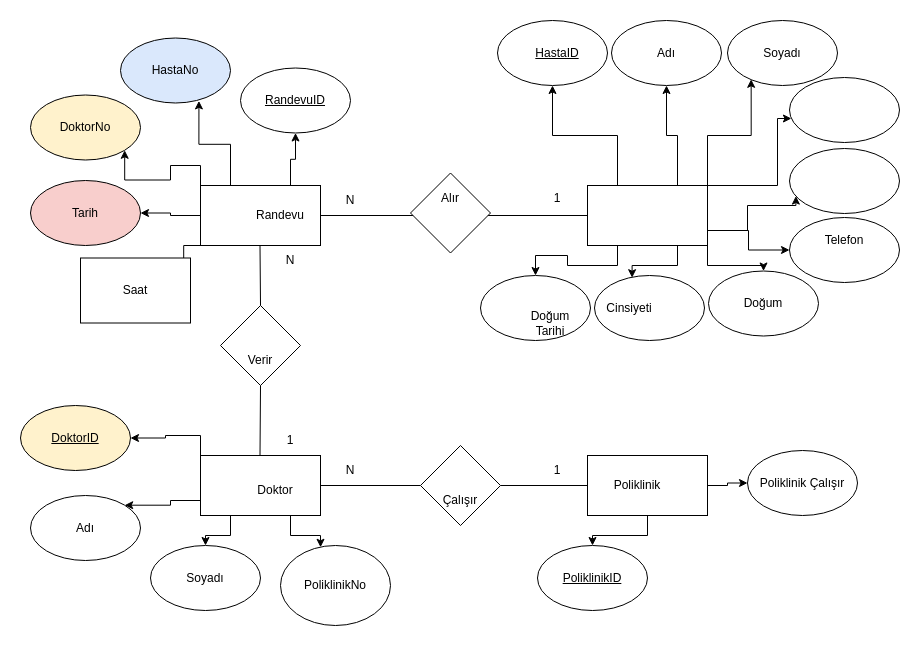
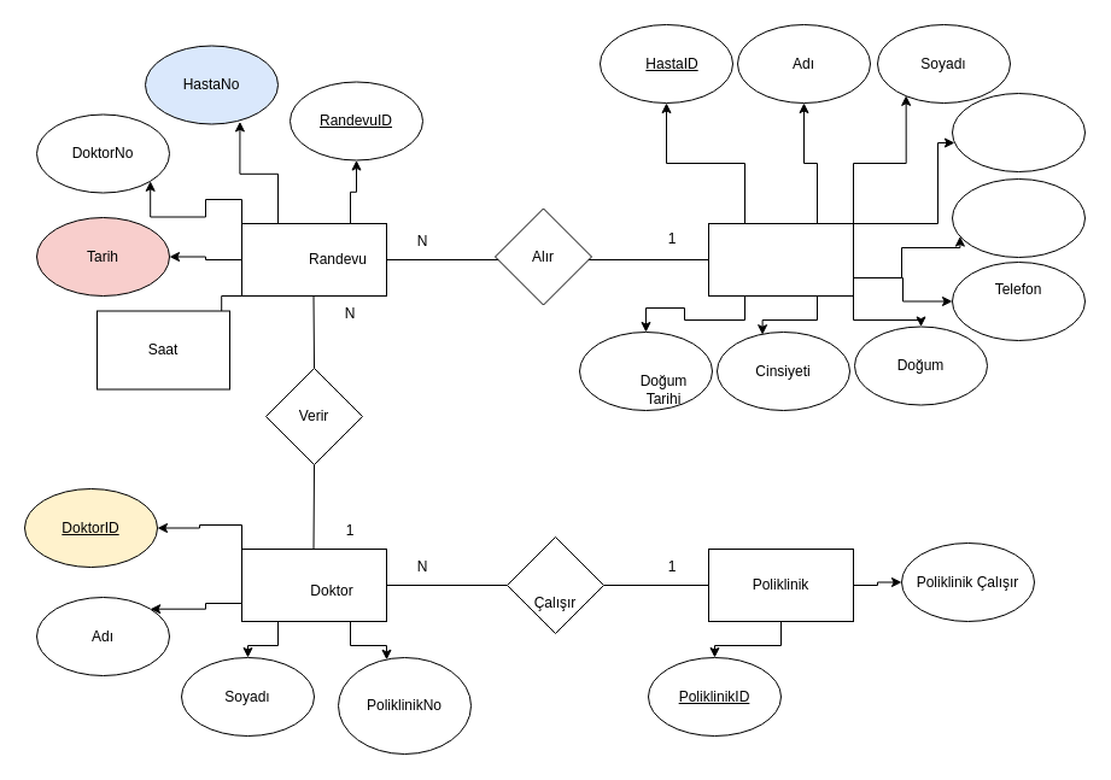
  <mxCell id="0" />
  <mxCell id="1" parent="0" />
  <mxCell id="2" style="edgeStyle=orthogonalEdgeStyle;rounded=0;orthogonalLoop=1;jettySize=auto;html=1;exitX=0.75;exitY=0;exitDx=0;exitDy=0;" edge="1" parent="1" source="7" target="62"><mxGeometry relative="1" as="geometry" /></mxCell>
  <mxCell id="3" style="edgeStyle=orthogonalEdgeStyle;rounded=0;orthogonalLoop=1;jettySize=auto;html=1;exitX=0.25;exitY=0;exitDx=0;exitDy=0;entryX=0.713;entryY=0.968;entryDx=0;entryDy=0;entryPerimeter=0;" edge="1" parent="1" source="7" target="63"><mxGeometry relative="1" as="geometry" /></mxCell>
  <mxCell id="4" style="edgeStyle=orthogonalEdgeStyle;rounded=0;orthogonalLoop=1;jettySize=auto;html=1;exitX=0;exitY=0;exitDx=0;exitDy=0;entryX=1;entryY=1;entryDx=0;entryDy=0;" edge="1" parent="1" source="7" target="64"><mxGeometry relative="1" as="geometry" /></mxCell>
  <mxCell id="5" style="edgeStyle=orthogonalEdgeStyle;rounded=0;orthogonalLoop=1;jettySize=auto;html=1;exitX=0;exitY=0.5;exitDx=0;exitDy=0;entryX=1;entryY=0.5;entryDx=0;entryDy=0;" edge="1" parent="1" source="7" target="65"><mxGeometry relative="1" as="geometry" /></mxCell>
  <mxCell id="6" style="edgeStyle=orthogonalEdgeStyle;rounded=0;orthogonalLoop=1;jettySize=auto;html=1;exitX=0;exitY=1;exitDx=0;exitDy=0;entryX=0.938;entryY=0.18;entryDx=0;entryDy=0;entryPerimeter=0;" edge="1" parent="1" source="7" target="66"><mxGeometry relative="1" as="geometry" /></mxCell>
  <mxCell id="7" value="" style="rounded=0;whiteSpace=wrap;html=1;" vertex="1" parent="1"><mxGeometry x="200" y="185" width="120" height="60" as="geometry" /></mxCell>
  <mxCell id="8" style="edgeStyle=orthogonalEdgeStyle;rounded=0;orthogonalLoop=1;jettySize=auto;html=1;exitX=0.25;exitY=0;exitDx=0;exitDy=0;entryX=0.5;entryY=1;entryDx=0;entryDy=0;" edge="1" parent="1" source="17" target="48"><mxGeometry relative="1" as="geometry" /></mxCell>
  <mxCell id="9" style="edgeStyle=orthogonalEdgeStyle;rounded=0;orthogonalLoop=1;jettySize=auto;html=1;exitX=0.75;exitY=0;exitDx=0;exitDy=0;entryX=0.5;entryY=1;entryDx=0;entryDy=0;" edge="1" parent="1" source="17" target="46"><mxGeometry relative="1" as="geometry" /></mxCell>
  <mxCell id="10" style="edgeStyle=orthogonalEdgeStyle;rounded=0;orthogonalLoop=1;jettySize=auto;html=1;exitX=1;exitY=0.25;exitDx=0;exitDy=0;" edge="1" parent="1" source="17" target="42"><mxGeometry relative="1" as="geometry"><Array as="points"><mxPoint x="707" y="185" /><mxPoint x="777" y="185" /><mxPoint x="777" y="118" /></Array></mxGeometry></mxCell>
  <mxCell id="11" style="edgeStyle=orthogonalEdgeStyle;rounded=0;orthogonalLoop=1;jettySize=auto;html=1;exitX=1;exitY=0.75;exitDx=0;exitDy=0;entryX=0.058;entryY=0.732;entryDx=0;entryDy=0;entryPerimeter=0;" edge="1" parent="1" source="17" target="49"><mxGeometry relative="1" as="geometry"><Array as="points"><mxPoint x="747" y="230" /><mxPoint x="747" y="205" /><mxPoint x="795" y="205" /></Array></mxGeometry></mxCell>
  <mxCell id="12" style="edgeStyle=orthogonalEdgeStyle;rounded=0;orthogonalLoop=1;jettySize=auto;html=1;exitX=0.75;exitY=1;exitDx=0;exitDy=0;entryX=0.342;entryY=0.034;entryDx=0;entryDy=0;entryPerimeter=0;" edge="1" parent="1" source="17" target="44"><mxGeometry relative="1" as="geometry" /></mxCell>
  <mxCell id="13" style="edgeStyle=orthogonalEdgeStyle;rounded=0;orthogonalLoop=1;jettySize=auto;html=1;exitX=0.25;exitY=1;exitDx=0;exitDy=0;" edge="1" parent="1" source="17" target="47"><mxGeometry relative="1" as="geometry" /></mxCell>
  <mxCell id="14" style="edgeStyle=orthogonalEdgeStyle;rounded=0;orthogonalLoop=1;jettySize=auto;html=1;exitX=1;exitY=0;exitDx=0;exitDy=0;entryX=0.215;entryY=0.905;entryDx=0;entryDy=0;entryPerimeter=0;" edge="1" parent="1" source="17" target="45"><mxGeometry relative="1" as="geometry" /></mxCell>
  <mxCell id="15" style="edgeStyle=orthogonalEdgeStyle;rounded=0;orthogonalLoop=1;jettySize=auto;html=1;exitX=1;exitY=1;exitDx=0;exitDy=0;entryX=0.5;entryY=0;entryDx=0;entryDy=0;" edge="1" parent="1" source="17" target="56"><mxGeometry relative="1" as="geometry"><Array as="points"><mxPoint x="707" y="265" /><mxPoint x="763" y="265" /></Array></mxGeometry></mxCell>
  <mxCell id="16" style="edgeStyle=orthogonalEdgeStyle;rounded=0;orthogonalLoop=1;jettySize=auto;html=1;exitX=1;exitY=0.75;exitDx=0;exitDy=0;" edge="1" parent="1" source="17" target="43"><mxGeometry relative="1" as="geometry" /></mxCell>
  <mxCell id="17" value="" style="rounded=0;whiteSpace=wrap;html=1;" vertex="1" parent="1"><mxGeometry x="587" y="185" width="120" height="60" as="geometry" /></mxCell>
  <mxCell id="18" style="edgeStyle=orthogonalEdgeStyle;rounded=0;orthogonalLoop=1;jettySize=auto;html=1;exitX=0;exitY=0;exitDx=0;exitDy=0;" edge="1" parent="1" source="22" target="61"><mxGeometry relative="1" as="geometry" /></mxCell>
  <mxCell id="19" style="edgeStyle=orthogonalEdgeStyle;rounded=0;orthogonalLoop=1;jettySize=auto;html=1;exitX=0;exitY=0.75;exitDx=0;exitDy=0;entryX=1;entryY=0;entryDx=0;entryDy=0;" edge="1" parent="1" source="22" target="60"><mxGeometry relative="1" as="geometry" /></mxCell>
  <mxCell id="20" style="edgeStyle=orthogonalEdgeStyle;rounded=0;orthogonalLoop=1;jettySize=auto;html=1;exitX=0.25;exitY=1;exitDx=0;exitDy=0;" edge="1" parent="1" source="22" target="59"><mxGeometry relative="1" as="geometry" /></mxCell>
  <mxCell id="21" style="edgeStyle=orthogonalEdgeStyle;rounded=0;orthogonalLoop=1;jettySize=auto;html=1;exitX=0.75;exitY=1;exitDx=0;exitDy=0;entryX=0.364;entryY=0.022;entryDx=0;entryDy=0;entryPerimeter=0;" edge="1" parent="1" source="22" target="58"><mxGeometry relative="1" as="geometry" /></mxCell>
  <mxCell id="22" value="" style="rounded=0;whiteSpace=wrap;html=1;" vertex="1" parent="1"><mxGeometry x="200" y="455" width="120" height="60" as="geometry" /></mxCell>
  <mxCell id="23" style="edgeStyle=orthogonalEdgeStyle;rounded=0;orthogonalLoop=1;jettySize=auto;html=1;exitX=0.5;exitY=1;exitDx=0;exitDy=0;entryX=0.5;entryY=0;entryDx=0;entryDy=0;" edge="1" parent="1" source="25" target="41"><mxGeometry relative="1" as="geometry" /></mxCell>
  <mxCell id="24" style="edgeStyle=orthogonalEdgeStyle;rounded=0;orthogonalLoop=1;jettySize=auto;html=1;exitX=1;exitY=0.5;exitDx=0;exitDy=0;entryX=0;entryY=0.5;entryDx=0;entryDy=0;" edge="1" parent="1" source="25" target="40"><mxGeometry relative="1" as="geometry" /></mxCell>
  <mxCell id="25" value="" style="rounded=0;whiteSpace=wrap;html=1;" vertex="1" parent="1"><mxGeometry x="587" y="455" width="120" height="60" as="geometry" /></mxCell>
  <mxCell id="26" value="" style="rhombus;whiteSpace=wrap;html=1;rounded=0;" vertex="1" parent="1"><mxGeometry x="220" y="305" width="80" height="80" as="geometry" /></mxCell>
  <mxCell id="27" value="" style="endArrow=none;html=1;rounded=0;entryX=1;entryY=0.5;entryDx=0;entryDy=0;exitX=0;exitY=0.5;exitDx=0;exitDy=0;" edge="1" parent="1" source="17" target="7"><mxGeometry width="50" height="50" relative="1" as="geometry"><mxPoint x="340" y="235" as="sourcePoint" /><mxPoint x="340" y="195" as="targetPoint" /></mxGeometry></mxCell>
  <mxCell id="28" value="" style="endArrow=none;html=1;rounded=0;entryX=0.5;entryY=1;entryDx=0;entryDy=0;exitX=0.5;exitY=0;exitDx=0;exitDy=0;" edge="1" parent="1" source="26"><mxGeometry width="50" height="50" relative="1" as="geometry"><mxPoint x="259.5" y="285" as="sourcePoint" /><mxPoint x="259.5" y="245" as="targetPoint" /></mxGeometry></mxCell>
  <mxCell id="29" value="" style="endArrow=none;html=1;rounded=0;entryX=0.5;entryY=1;entryDx=0;entryDy=0;exitX=0.5;exitY=0;exitDx=0;exitDy=0;" edge="1" parent="1" target="26"><mxGeometry width="50" height="50" relative="1" as="geometry"><mxPoint x="259.5" y="455" as="sourcePoint" /><mxPoint x="259.5" y="415" as="targetPoint" /></mxGeometry></mxCell>
  <mxCell id="30" value="" style="rhombus;whiteSpace=wrap;html=1;rounded=0;" vertex="1" parent="1"><mxGeometry x="410" y="172.5" width="80" height="80" as="geometry" /></mxCell>
  <mxCell id="31" value="Randevu" style="text;html=1;strokeColor=none;fillColor=none;align=center;verticalAlign=middle;whiteSpace=wrap;rounded=0;strokeWidth=2;fontStyle=0;" vertex="1" parent="1"><mxGeometry x="250" y="200" width="60" height="30" as="geometry" /></mxCell>
  <mxCell id="32" value="Doktor" style="text;html=1;strokeColor=none;fillColor=none;align=center;verticalAlign=middle;whiteSpace=wrap;rounded=0;strokeWidth=2;fontStyle=0;" vertex="1" parent="1"><mxGeometry x="245" y="475" width="60" height="30" as="geometry" /></mxCell>
- <mxCell id="33" value="Poliklinik" style="text;html=1;strokeColor=none;fillColor=none;align=center;verticalAlign=middle;whiteSpace=wrap;rounded=0;strokeWidth=2;fontStyle=0;" vertex="1" parent="1"><mxGeometry x="607" y="470" width="60" height="30" as="geometry" /></mxCell>
+ <mxCell id="33" value="Poliklinik" style="text;html=1;strokeColor=none;fillColor=none;align=center;verticalAlign=middle;whiteSpace=wrap;rounded=0;strokeWidth=2;fontStyle=0;" vertex="1" parent="1"><mxGeometry x="617" y="470" width="60" height="30" as="geometry" /></mxCell>
  <mxCell id="34" value="" style="endArrow=none;html=1;rounded=0;exitX=1;exitY=0.5;exitDx=0;exitDy=0;entryX=0;entryY=0.5;entryDx=0;entryDy=0;" edge="1" parent="1" source="36" target="25"><mxGeometry width="50" height="50" relative="1" as="geometry"><mxPoint x="560" y="465" as="sourcePoint" /><mxPoint x="610" y="415" as="targetPoint" /></mxGeometry></mxCell>
  <mxCell id="35" value="" style="endArrow=none;html=1;rounded=0;exitX=1;exitY=0.5;exitDx=0;exitDy=0;entryX=0;entryY=0.5;entryDx=0;entryDy=0;" edge="1" parent="1" source="22" target="36"><mxGeometry width="50" height="50" relative="1" as="geometry"><mxPoint x="320" y="485" as="sourcePoint" /><mxPoint x="480" y="485" as="targetPoint" /></mxGeometry></mxCell>
  <mxCell id="36" value="" style="rhombus;whiteSpace=wrap;html=1;rounded=0;" vertex="1" parent="1"><mxGeometry x="420" y="445" width="80" height="80" as="geometry" /></mxCell>
  <mxCell id="37" value="Çalışır" style="text;html=1;strokeColor=none;fillColor=none;align=center;verticalAlign=middle;whiteSpace=wrap;rounded=0;" vertex="1" parent="1"><mxGeometry x="430" y="485" width="60" height="30" as="geometry" /></mxCell>
- <mxCell id="38" value="Alır" style="text;html=1;strokeColor=none;fillColor=none;align=center;verticalAlign=middle;whiteSpace=wrap;rounded=0;" vertex="1" parent="1"><mxGeometry x="420" y="182.5" width="60" height="30" as="geometry" /></mxCell>
- <mxCell id="39" value="Verir" style="text;html=1;strokeColor=none;fillColor=none;align=center;verticalAlign=middle;whiteSpace=wrap;rounded=0;" vertex="1" parent="1"><mxGeometry x="230" y="345" width="60" height="30" as="geometry" /></mxCell>
+ <mxCell id="38" value="Alır" style="text;html=1;strokeColor=none;fillColor=none;align=center;verticalAlign=middle;whiteSpace=wrap;rounded=0;" vertex="1" parent="1"><mxGeometry x="420" y="197.5" width="60" height="30" as="geometry" /></mxCell>
+ <mxCell id="39" value="Verir" style="text;html=1;strokeColor=none;fillColor=none;align=center;verticalAlign=middle;whiteSpace=wrap;rounded=0;" vertex="1" parent="1"><mxGeometry x="230" y="330" width="60" height="30" as="geometry" /></mxCell>
  <mxCell id="40" value="Poliklinik Çalışır" style="ellipse;whiteSpace=wrap;html=1;rounded=0;" vertex="1" parent="1"><mxGeometry x="747" y="450" width="110" height="65" as="geometry" /></mxCell>
  <mxCell id="41" value="&lt;u&gt;PoliklinikID&lt;/u&gt;" style="ellipse;whiteSpace=wrap;html=1;rounded=0;" vertex="1" parent="1"><mxGeometry x="537" y="545" width="110" height="65" as="geometry" /></mxCell>
  <mxCell id="42" value="" style="ellipse;whiteSpace=wrap;html=1;rounded=0;" vertex="1" parent="1"><mxGeometry x="789" y="77" width="110" height="65" as="geometry" /></mxCell>
  <mxCell id="43" value="" style="ellipse;whiteSpace=wrap;html=1;rounded=0;" vertex="1" parent="1"><mxGeometry x="789" y="217" width="110" height="65" as="geometry" /></mxCell>
  <mxCell id="44" value="" style="ellipse;whiteSpace=wrap;html=1;rounded=0;" vertex="1" parent="1"><mxGeometry x="594" y="275" width="110" height="65" as="geometry" /></mxCell>
  <mxCell id="45" value="" style="ellipse;whiteSpace=wrap;html=1;rounded=0;" vertex="1" parent="1"><mxGeometry x="727" y="20" width="110" height="65" as="geometry" /></mxCell>
  <mxCell id="46" value="" style="ellipse;whiteSpace=wrap;html=1;rounded=0;" vertex="1" parent="1"><mxGeometry x="611" y="20" width="110" height="65" as="geometry" /></mxCell>
  <mxCell id="47" value="" style="ellipse;whiteSpace=wrap;html=1;rounded=0;" vertex="1" parent="1"><mxGeometry x="480" y="275" width="110" height="65" as="geometry" /></mxCell>
  <mxCell id="48" value="" style="ellipse;whiteSpace=wrap;html=1;rounded=0;" vertex="1" parent="1"><mxGeometry x="497" y="20" width="110" height="65" as="geometry" /></mxCell>
  <mxCell id="49" value="" style="ellipse;whiteSpace=wrap;html=1;rounded=0;" vertex="1" parent="1"><mxGeometry x="789" y="148" width="110" height="65" as="geometry" /></mxCell>
  <mxCell id="50" value="&lt;u&gt;HastaID&lt;/u&gt;" style="text;html=1;strokeColor=none;fillColor=none;align=center;verticalAlign=middle;whiteSpace=wrap;rounded=0;" vertex="1" parent="1"><mxGeometry x="527" y="37.5" width="60" height="30" as="geometry" /></mxCell>
  <mxCell id="51" value="Adı" style="text;html=1;strokeColor=none;fillColor=none;align=center;verticalAlign=middle;whiteSpace=wrap;rounded=0;" vertex="1" parent="1"><mxGeometry x="636" y="37.5" width="60" height="30" as="geometry" /></mxCell>
  <mxCell id="52" value="Soyadı" style="text;html=1;strokeColor=none;fillColor=none;align=center;verticalAlign=middle;whiteSpace=wrap;rounded=0;" vertex="1" parent="1"><mxGeometry x="752" y="37.5" width="60" height="30" as="geometry" /></mxCell>
  <mxCell id="53" value="Telefon" style="text;html=1;strokeColor=none;fillColor=none;align=center;verticalAlign=middle;whiteSpace=wrap;rounded=0;" vertex="1" parent="1"><mxGeometry x="814" y="224.5" width="60" height="30" as="geometry" /></mxCell>
- <mxCell id="54" value="Cinsiyeti" style="text;html=1;strokeColor=none;fillColor=none;align=center;verticalAlign=middle;whiteSpace=wrap;rounded=0;" vertex="1" parent="1"><mxGeometry x="599" y="292.5" width="60" height="30" as="geometry" /></mxCell>
+ <mxCell id="54" value="Cinsiyeti" style="text;html=1;strokeColor=none;fillColor=none;align=center;verticalAlign=middle;whiteSpace=wrap;rounded=0;" vertex="1" parent="1"><mxGeometry x="619" y="292.5" width="60" height="30" as="geometry" /></mxCell>
  <mxCell id="55" value="Doğum Tarihi" style="text;html=1;strokeColor=none;fillColor=none;align=center;verticalAlign=middle;whiteSpace=wrap;rounded=0;" vertex="1" parent="1"><mxGeometry x="520" y="307.5" width="60" height="30" as="geometry" /></mxCell>
  <mxCell id="56" value="" style="ellipse;whiteSpace=wrap;html=1;rounded=0;" vertex="1" parent="1"><mxGeometry x="708" y="270.5" width="110" height="65" as="geometry" /></mxCell>
  <mxCell id="57" value="Doğum" style="text;html=1;strokeColor=none;fillColor=none;align=center;verticalAlign=middle;whiteSpace=wrap;rounded=0;" vertex="1" parent="1"><mxGeometry x="733" y="288" width="60" height="30" as="geometry" /></mxCell>
  <mxCell id="58" value="PoliklinikNo" style="ellipse;whiteSpace=wrap;html=1;rounded=0;" vertex="1" parent="1"><mxGeometry x="280" y="545" width="110" height="80" as="geometry" /></mxCell>
  <mxCell id="59" value="Soyadı" style="ellipse;whiteSpace=wrap;html=1;rounded=0;" vertex="1" parent="1"><mxGeometry x="150" y="545" width="110" height="65" as="geometry" /></mxCell>
  <mxCell id="60" value="Adı" style="ellipse;whiteSpace=wrap;html=1;rounded=0;" vertex="1" parent="1"><mxGeometry x="30" y="495" width="110" height="65" as="geometry" /></mxCell>
  <mxCell id="61" value="&lt;u&gt;DoktorID&lt;/u&gt;" style="ellipse;whiteSpace=wrap;html=1;rounded=0;fillColor=#fff2cc;" vertex="1" parent="1"><mxGeometry x="20" y="405" width="110" height="65" as="geometry" /></mxCell>
  <mxCell id="62" value="&lt;u&gt;RandevuID&lt;/u&gt;" style="ellipse;whiteSpace=wrap;html=1;rounded=0;" vertex="1" parent="1"><mxGeometry x="240" y="67.5" width="110" height="65" as="geometry" /></mxCell>
  <mxCell id="63" value="HastaNo" style="ellipse;whiteSpace=wrap;html=1;rounded=0;fillColor=#dae8fc;" vertex="1" parent="1"><mxGeometry x="120" y="37.5" width="110" height="65" as="geometry" /></mxCell>
- <mxCell id="64" value="DoktorNo" style="ellipse;whiteSpace=wrap;html=1;rounded=0;fillColor=#fff2cc;" vertex="1" parent="1"><mxGeometry x="30" y="94.5" width="110" height="65" as="geometry" /></mxCell>
+ <mxCell id="64" value="DoktorNo" style="ellipse;whiteSpace=wrap;html=1;rounded=0;" vertex="1" parent="1"><mxGeometry x="30" y="94.5" width="110" height="65" as="geometry" /></mxCell>
  <mxCell id="65" value="Tarih" style="ellipse;whiteSpace=wrap;html=1;rounded=0;fillColor=#f8cecc;" vertex="1" parent="1"><mxGeometry x="30" y="180" width="110" height="65" as="geometry" /></mxCell>
  <mxCell id="66" value="Saat" style="whiteSpace=wrap;html=1;rounded=0;" vertex="1" parent="1"><mxGeometry y="257.5" width="110" height="65" as="geometry" x="80" /></mxCell>
  <mxCell id="67" value="N" style="text;html=1;strokeColor=none;fillColor=none;align=center;verticalAlign=middle;whiteSpace=wrap;rounded=0;" vertex="1" parent="1"><mxGeometry x="320" y="185" width="60" height="30" as="geometry" /></mxCell>
  <mxCell id="68" value="1" style="text;html=1;strokeColor=none;fillColor=none;align=center;verticalAlign=middle;whiteSpace=wrap;rounded=0;" vertex="1" parent="1"><mxGeometry x="527" y="183" width="60" height="30" as="geometry" /></mxCell>
  <mxCell id="69" value="N" style="text;html=1;strokeColor=none;fillColor=none;align=center;verticalAlign=middle;whiteSpace=wrap;rounded=0;" vertex="1" parent="1"><mxGeometry x="260" y="245" width="60" height="30" as="geometry" /></mxCell>
  <mxCell id="70" value="1" style="text;html=1;strokeColor=none;fillColor=none;align=center;verticalAlign=middle;whiteSpace=wrap;rounded=0;" vertex="1" parent="1"><mxGeometry x="260" y="425" width="60" height="30" as="geometry" /></mxCell>
  <mxCell id="71" value="1" style="text;html=1;strokeColor=none;fillColor=none;align=center;verticalAlign=middle;whiteSpace=wrap;rounded=0;" vertex="1" parent="1"><mxGeometry x="527" y="455" width="60" height="30" as="geometry" /></mxCell>
  <mxCell id="72" value="N" style="text;html=1;strokeColor=none;fillColor=none;align=center;verticalAlign=middle;whiteSpace=wrap;rounded=0;" vertex="1" parent="1"><mxGeometry x="320" y="455" width="60" height="30" as="geometry" /></mxCell>
